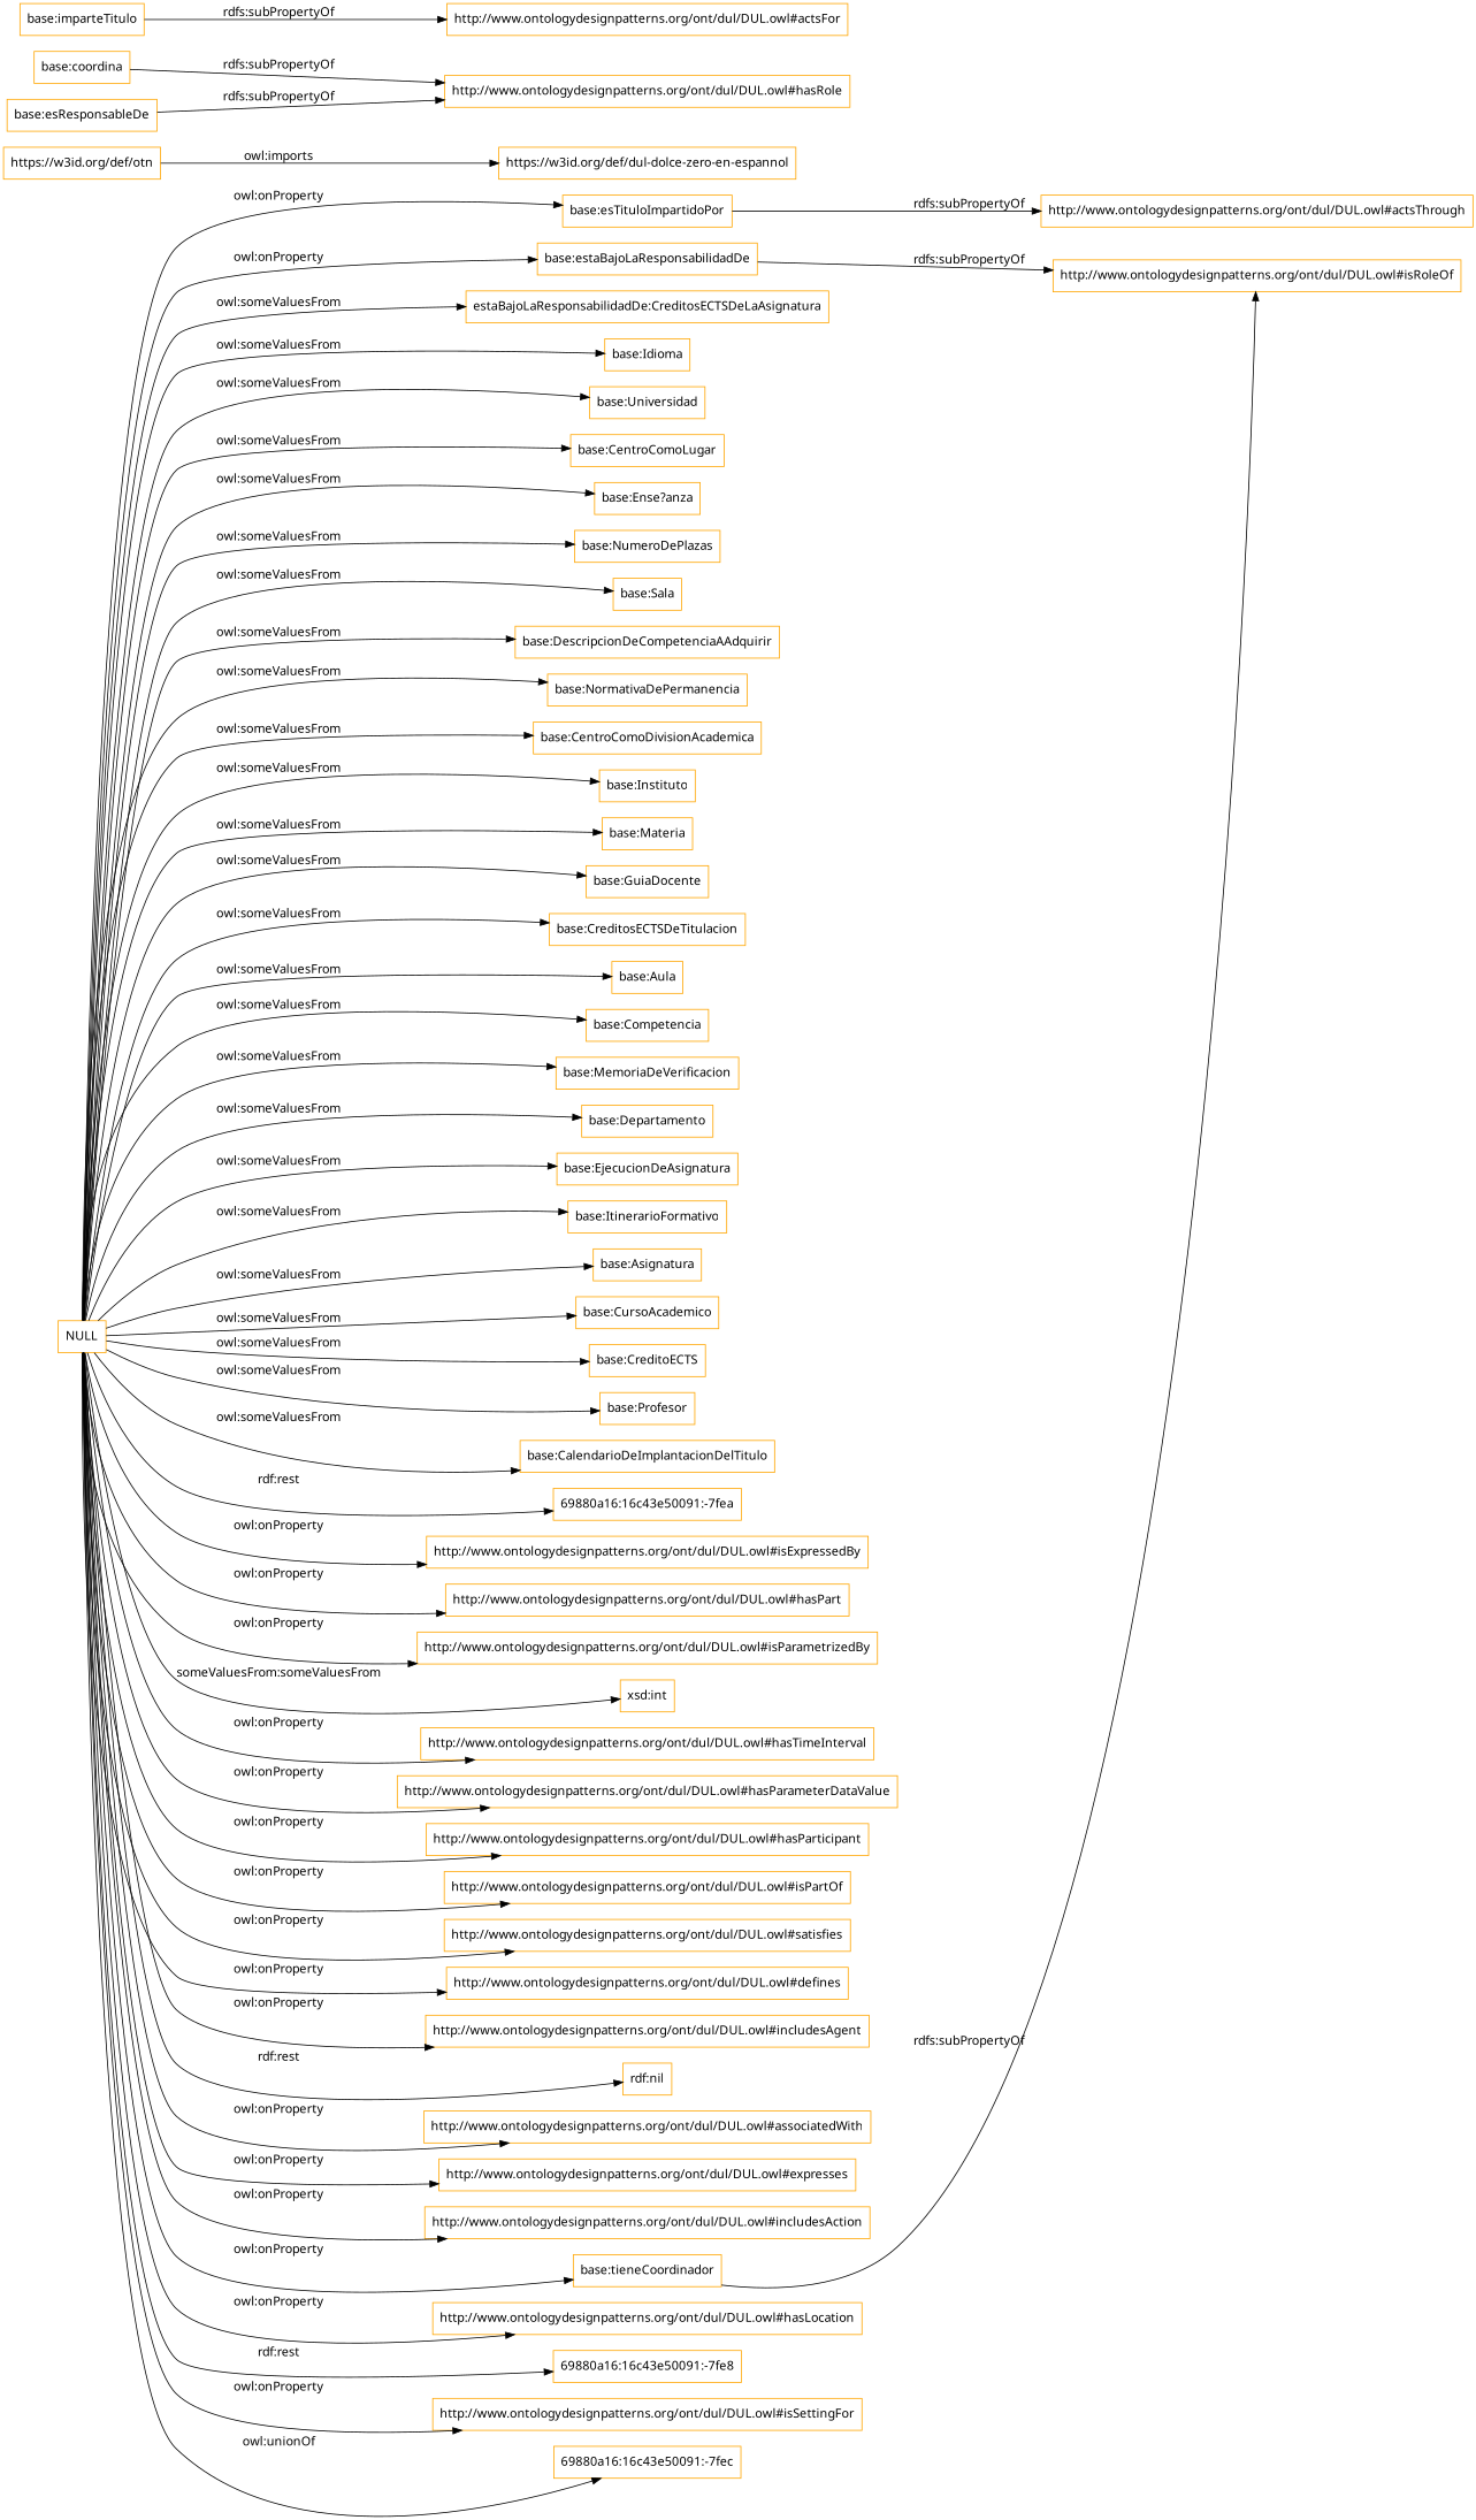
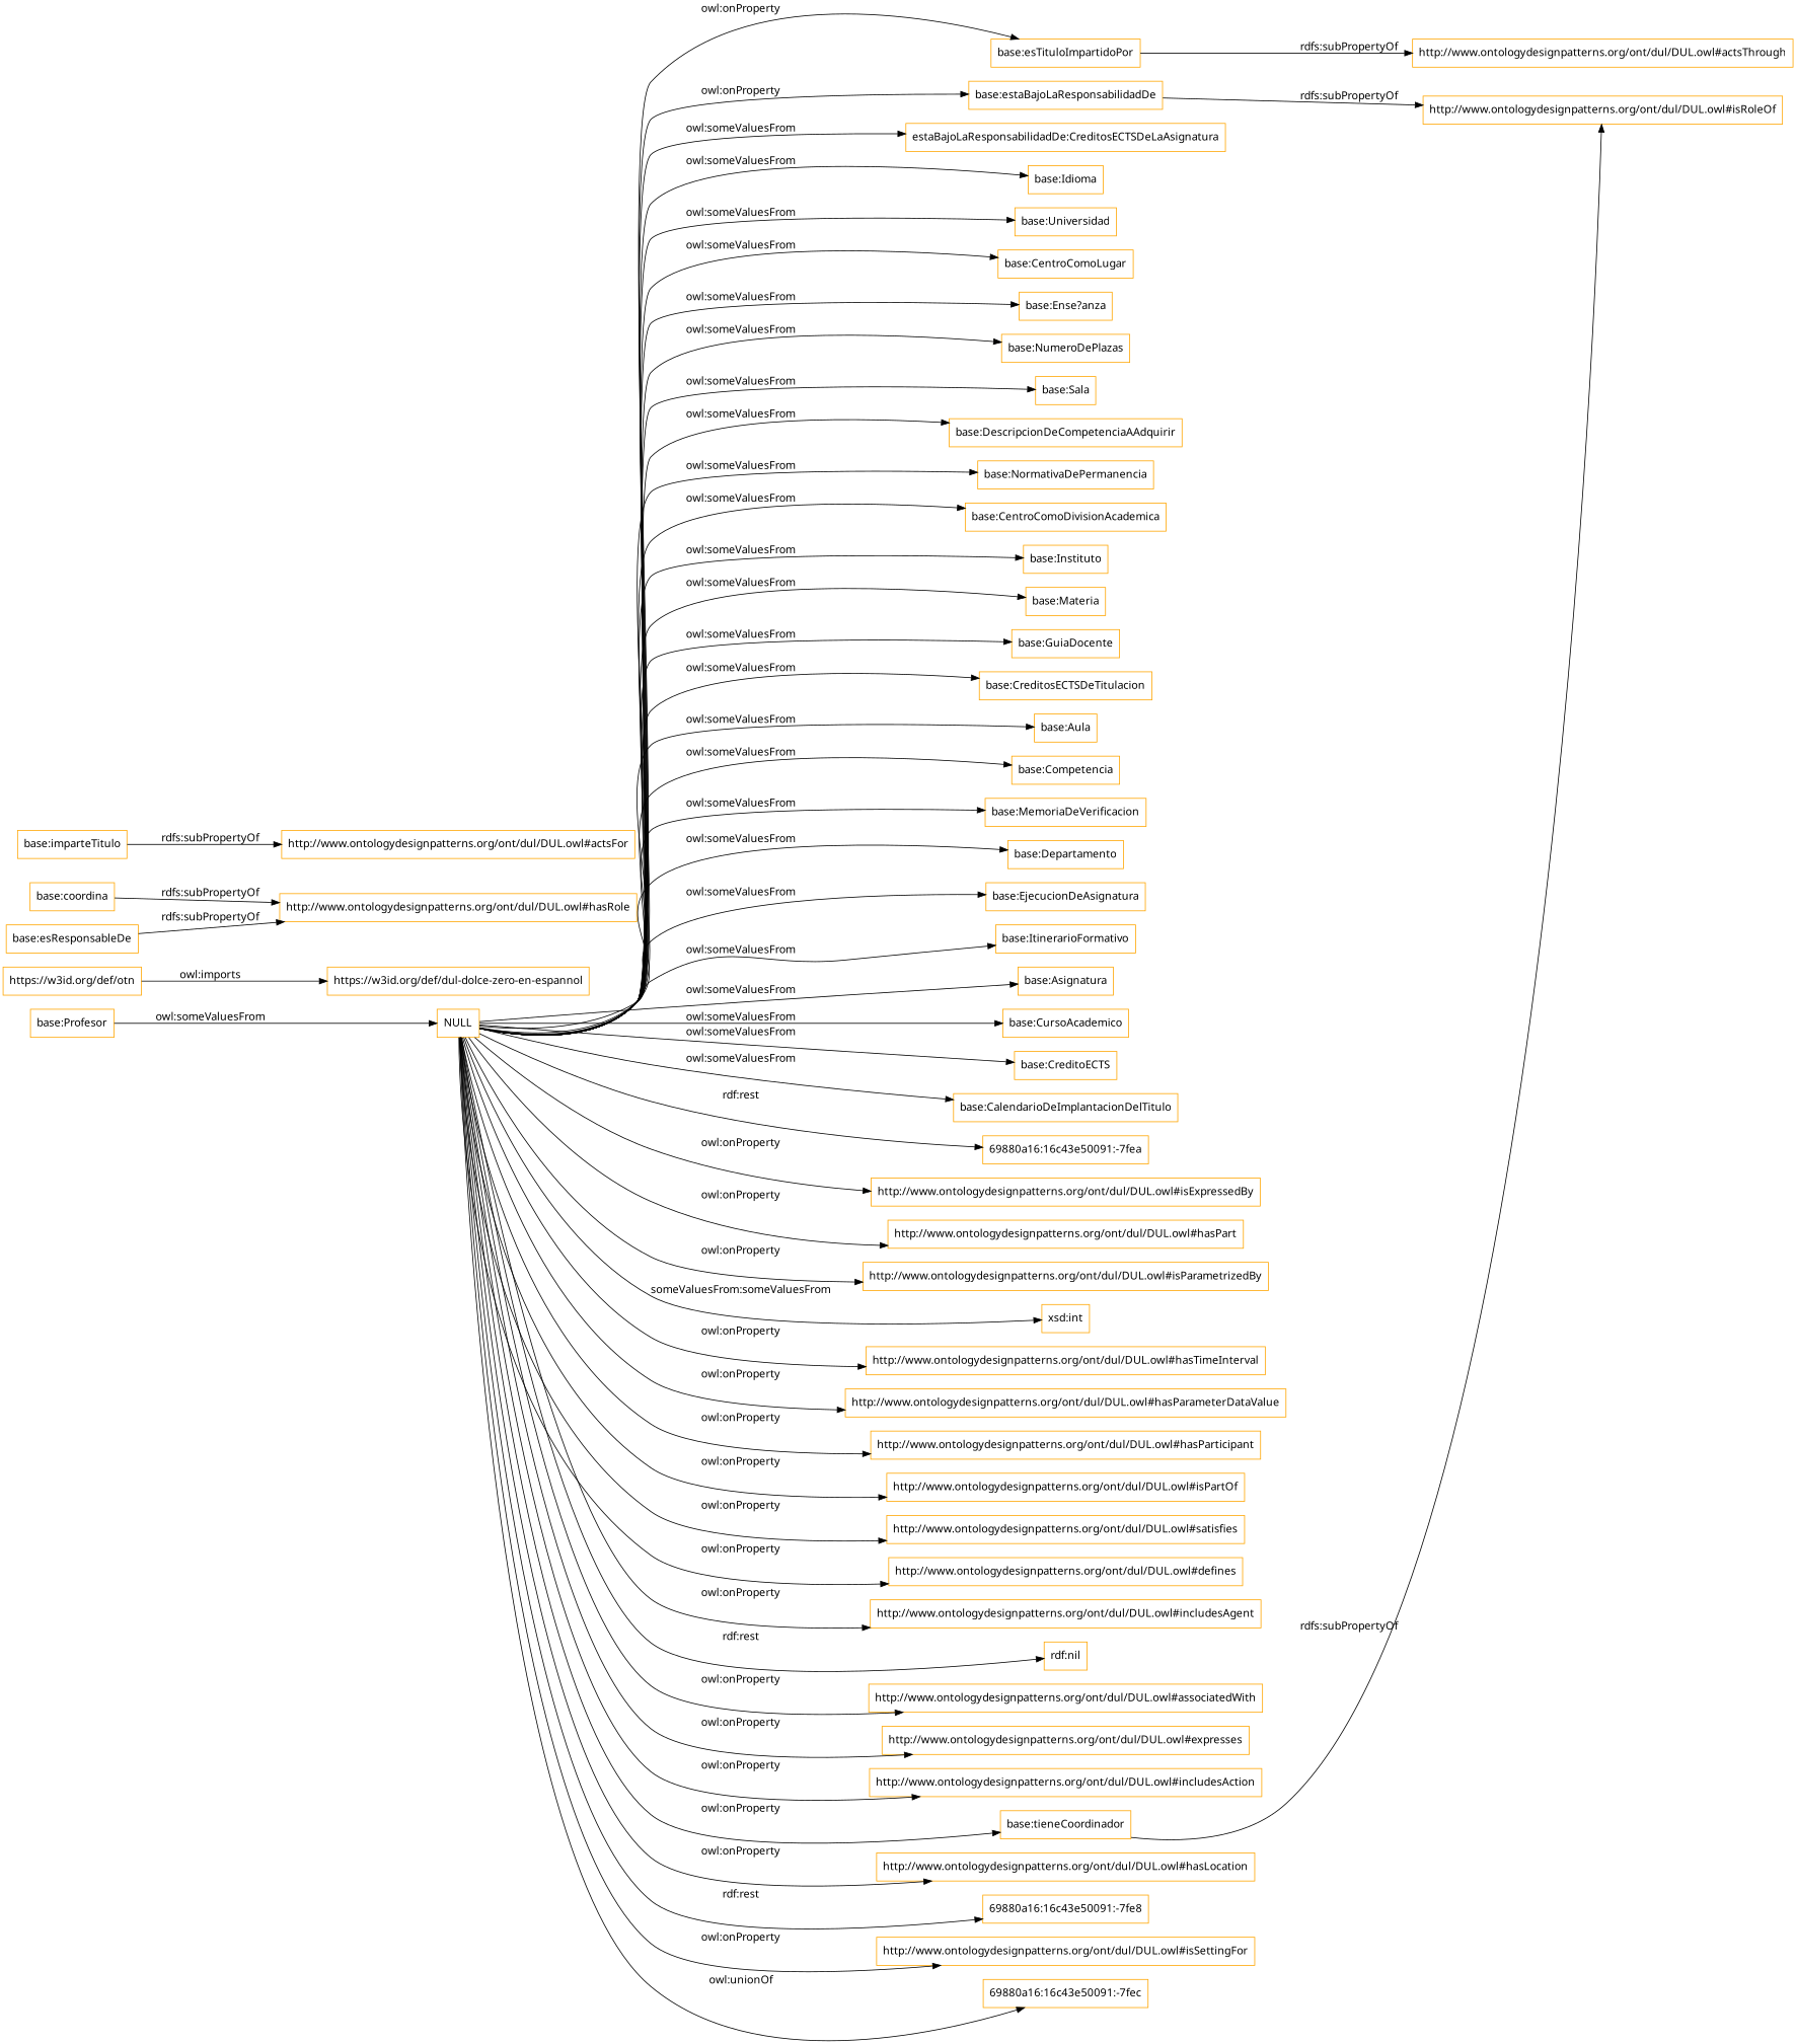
  digraph {
    fontname="Noto Sans"
    rankdir=LR
    node [color=orange fontname="Noto Sans" shape=rectangle]
    edge [fontname="Noto Sans"]
    "base:esTituloImpartidoPor"
    "http://www.ontologydesignpatterns.org/ont/dul/DUL.owl#actsThrough"
    "https://w3id.org/def/otn"
    "https://w3id.org/def/dul-dolce-zero-en-espannol"
    "base:estaBajoLaResponsabilidadDe"
    "http://www.ontologydesignpatterns.org/ont/dul/DUL.owl#isRoleOf"
    "base:coordina"
    "http://www.ontologydesignpatterns.org/ont/dul/DUL.owl#hasRole"
    "base:imparteTitulo"
    "http://www.ontologydesignpatterns.org/ont/dul/DUL.owl#actsFor"
    NULL
    n12 [label="estaBajoLaResponsabilidadDe:CreditosECTSDeLaAsignatura"]
    "base:Idioma"
    "base:Universidad"
    "base:CentroComoLugar"
    "base:Ense?anza"
    "base:NumeroDePlazas"
    "base:Sala"
    "base:DescripcionDeCompetenciaAAdquirir"
    "base:NormativaDePermanencia"
    "base:CentroComoDivisionAcademica"
    "base:Instituto"
    "base:Materia"
    "base:GuiaDocente"
    "base:CreditosECTSDeTitulacion"
    "base:Aula"
    "base:Competencia"
    "base:MemoriaDeVerificacion"
    "base:Departamento"
    "base:EjecucionDeAsignatura"
    "base:ItinerarioFormativo"
    "base:Asignatura"
    "base:CursoAcademico"
    "base:CreditoECTS"
    "base:Profesor"
    "base:CalendarioDeImplantacionDelTitulo"
    "69880a16:16c43e50091:-7fea"
    "http://www.ontologydesignpatterns.org/ont/dul/DUL.owl#isExpressedBy"
    "http://www.ontologydesignpatterns.org/ont/dul/DUL.owl#hasPart"
    "http://www.ontologydesignpatterns.org/ont/dul/DUL.owl#isParametrizedBy"
    "xsd:int"
    "http://www.ontologydesignpatterns.org/ont/dul/DUL.owl#hasTimeInterval"
    "http://www.ontologydesignpatterns.org/ont/dul/DUL.owl#hasParameterDataValue"
    "http://www.ontologydesignpatterns.org/ont/dul/DUL.owl#hasParticipant"
    "http://www.ontologydesignpatterns.org/ont/dul/DUL.owl#isPartOf"
    "http://www.ontologydesignpatterns.org/ont/dul/DUL.owl#satisfies"
    "http://www.ontologydesignpatterns.org/ont/dul/DUL.owl#defines"
    "http://www.ontologydesignpatterns.org/ont/dul/DUL.owl#includesAgent"
    "rdf:nil"
    "http://www.ontologydesignpatterns.org/ont/dul/DUL.owl#associatedWith"
    "http://www.ontologydesignpatterns.org/ont/dul/DUL.owl#expresses"
    "http://www.ontologydesignpatterns.org/ont/dul/DUL.owl#includesAction"
    "base:tieneCoordinador"
    "http://www.ontologydesignpatterns.org/ont/dul/DUL.owl#hasLocation"
    "69880a16:16c43e50091:-7fe8"
    "http://www.ontologydesignpatterns.org/ont/dul/DUL.owl#isSettingFor"
    "69880a16:16c43e50091:-7fec"
    "base:esResponsableDe"
    "base:esTituloImpartidoPor" -> "http://www.ontologydesignpatterns.org/ont/dul/DUL.owl#actsThrough" [label="rdfs:subPropertyOf"]
    "https://w3id.org/def/otn" -> "https://w3id.org/def/dul-dolce-zero-en-espannol" [label="owl:imports"]
    "base:estaBajoLaResponsabilidadDe" -> "http://www.ontologydesignpatterns.org/ont/dul/DUL.owl#isRoleOf" [label="rdfs:subPropertyOf"]
    "base:coordina" -> "http://www.ontologydesignpatterns.org/ont/dul/DUL.owl#hasRole" [label="rdfs:subPropertyOf"]
    "base:imparteTitulo" -> "http://www.ontologydesignpatterns.org/ont/dul/DUL.owl#actsFor" [label="rdfs:subPropertyOf"]
    NULL -> "base:esTituloImpartidoPor" [label="owl:onProperty"]
    NULL -> "base:estaBajoLaResponsabilidadDe" [label="owl:onProperty"]
    NULL -> n12 [label="owl:someValuesFrom"]
    NULL -> "base:Idioma" [label="owl:someValuesFrom"]
    NULL -> "base:Universidad" [label="owl:someValuesFrom"]
    NULL -> "base:CentroComoLugar" [label="owl:someValuesFrom"]
    NULL -> "base:Ense?anza" [label="owl:someValuesFrom"]
    NULL -> "base:NumeroDePlazas" [label="owl:someValuesFrom"]
    NULL -> "base:Sala" [label="owl:someValuesFrom"]
    NULL -> "base:DescripcionDeCompetenciaAAdquirir" [label="owl:someValuesFrom"]
    NULL -> "base:NormativaDePermanencia" [label="owl:someValuesFrom"]
    NULL -> "base:CentroComoDivisionAcademica" [label="owl:someValuesFrom"]
    NULL -> "base:Instituto" [label="owl:someValuesFrom"]
    NULL -> "base:Materia" [label="owl:someValuesFrom"]
    NULL -> "base:GuiaDocente" [label="owl:someValuesFrom"]
    NULL -> "base:CreditosECTSDeTitulacion" [label="owl:someValuesFrom"]
    NULL -> "base:Aula" [label="owl:someValuesFrom"]
    NULL -> "base:Competencia" [label="owl:someValuesFrom"]
    NULL -> "base:MemoriaDeVerificacion" [label="owl:someValuesFrom"]
    NULL -> "base:Departamento" [label="owl:someValuesFrom"]
    NULL -> "base:EjecucionDeAsignatura" [label="owl:someValuesFrom"]
    NULL -> "base:ItinerarioFormativo" [label="owl:someValuesFrom"]
    NULL -> "base:Asignatura" [label="owl:someValuesFrom"]
    NULL -> "base:CursoAcademico" [label="owl:someValuesFrom"]
    NULL -> "base:CreditoECTS" [label="owl:someValuesFrom"]
-   NULL -> "base:Profesor" [label="owl:someValuesFrom"]
+   "base:Profesor" -> NULL [label="owl:someValuesFrom"]
    NULL -> "base:CalendarioDeImplantacionDelTitulo" [label="owl:someValuesFrom"]
    NULL -> "69880a16:16c43e50091:-7fea" [label="rdf:rest"]
    NULL -> "http://www.ontologydesignpatterns.org/ont/dul/DUL.owl#isExpressedBy" [label="owl:onProperty"]
    NULL -> "http://www.ontologydesignpatterns.org/ont/dul/DUL.owl#hasPart" [label="owl:onProperty"]
    NULL -> "http://www.ontologydesignpatterns.org/ont/dul/DUL.owl#isParametrizedBy" [label="owl:onProperty"]
    NULL -> "xsd:int" [label="someValuesFrom:someValuesFrom"]
    NULL -> "http://www.ontologydesignpatterns.org/ont/dul/DUL.owl#hasTimeInterval" [label="owl:onProperty"]
    NULL -> "http://www.ontologydesignpatterns.org/ont/dul/DUL.owl#hasParameterDataValue" [label="owl:onProperty"]
    NULL -> "http://www.ontologydesignpatterns.org/ont/dul/DUL.owl#hasParticipant" [label="owl:onProperty"]
    NULL -> "http://www.ontologydesignpatterns.org/ont/dul/DUL.owl#isPartOf" [label="owl:onProperty"]
    NULL -> "http://www.ontologydesignpatterns.org/ont/dul/DUL.owl#satisfies" [label="owl:onProperty"]
    NULL -> "http://www.ontologydesignpatterns.org/ont/dul/DUL.owl#defines" [label="owl:onProperty"]
    NULL -> "http://www.ontologydesignpatterns.org/ont/dul/DUL.owl#includesAgent" [label="owl:onProperty"]
    NULL -> "rdf:nil" [label="rdf:rest"]
    NULL -> "http://www.ontologydesignpatterns.org/ont/dul/DUL.owl#associatedWith" [label="owl:onProperty"]
    NULL -> "http://www.ontologydesignpatterns.org/ont/dul/DUL.owl#expresses" [label="owl:onProperty"]
    NULL -> "http://www.ontologydesignpatterns.org/ont/dul/DUL.owl#includesAction" [label="owl:onProperty"]
    NULL -> "base:tieneCoordinador" [label="owl:onProperty"]
    NULL -> "http://www.ontologydesignpatterns.org/ont/dul/DUL.owl#hasLocation" [label="owl:onProperty"]
    NULL -> "69880a16:16c43e50091:-7fe8" [label="rdf:rest"]
    NULL -> "http://www.ontologydesignpatterns.org/ont/dul/DUL.owl#isSettingFor" [label="owl:onProperty"]
    NULL -> "69880a16:16c43e50091:-7fec" [label="owl:unionOf"]
    "base:tieneCoordinador" -> "http://www.ontologydesignpatterns.org/ont/dul/DUL.owl#isRoleOf" [label="rdfs:subPropertyOf"]
    "base:esResponsableDe" -> "http://www.ontologydesignpatterns.org/ont/dul/DUL.owl#hasRole" [label="rdfs:subPropertyOf"]
  }
